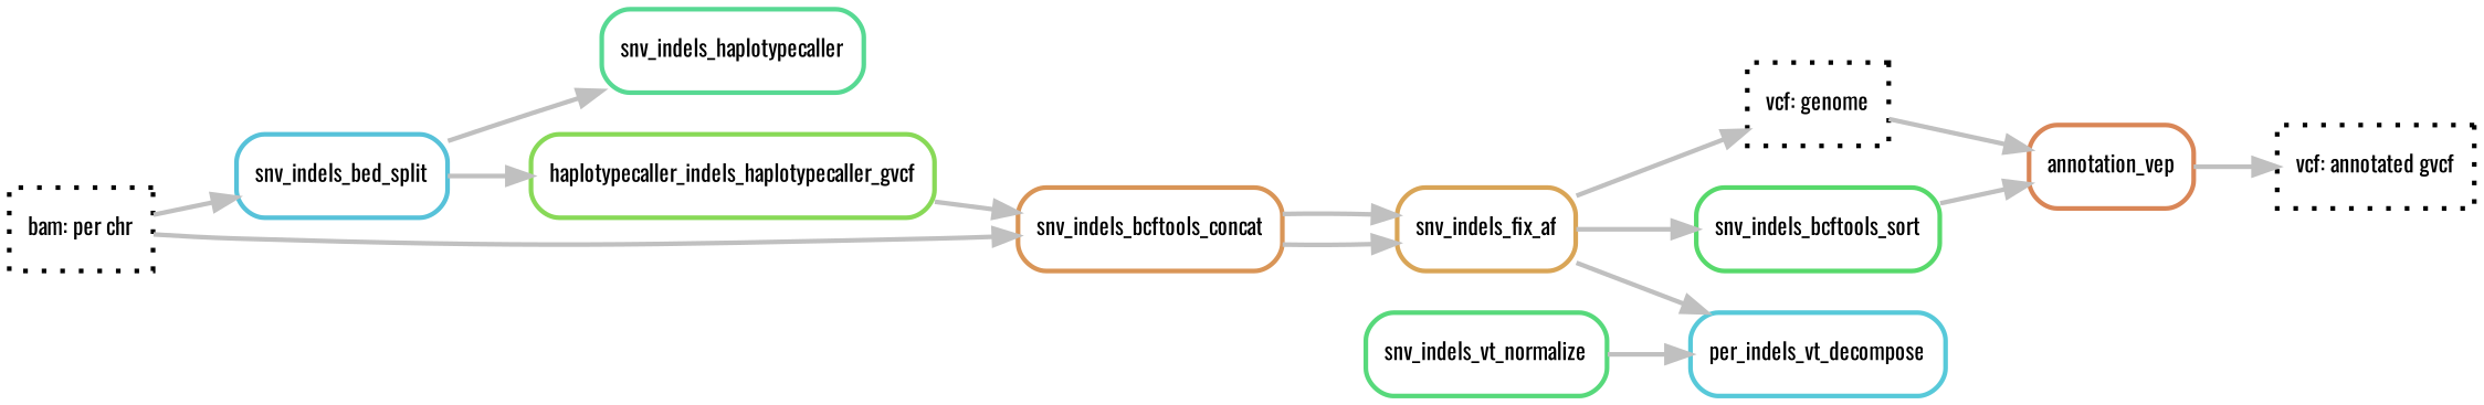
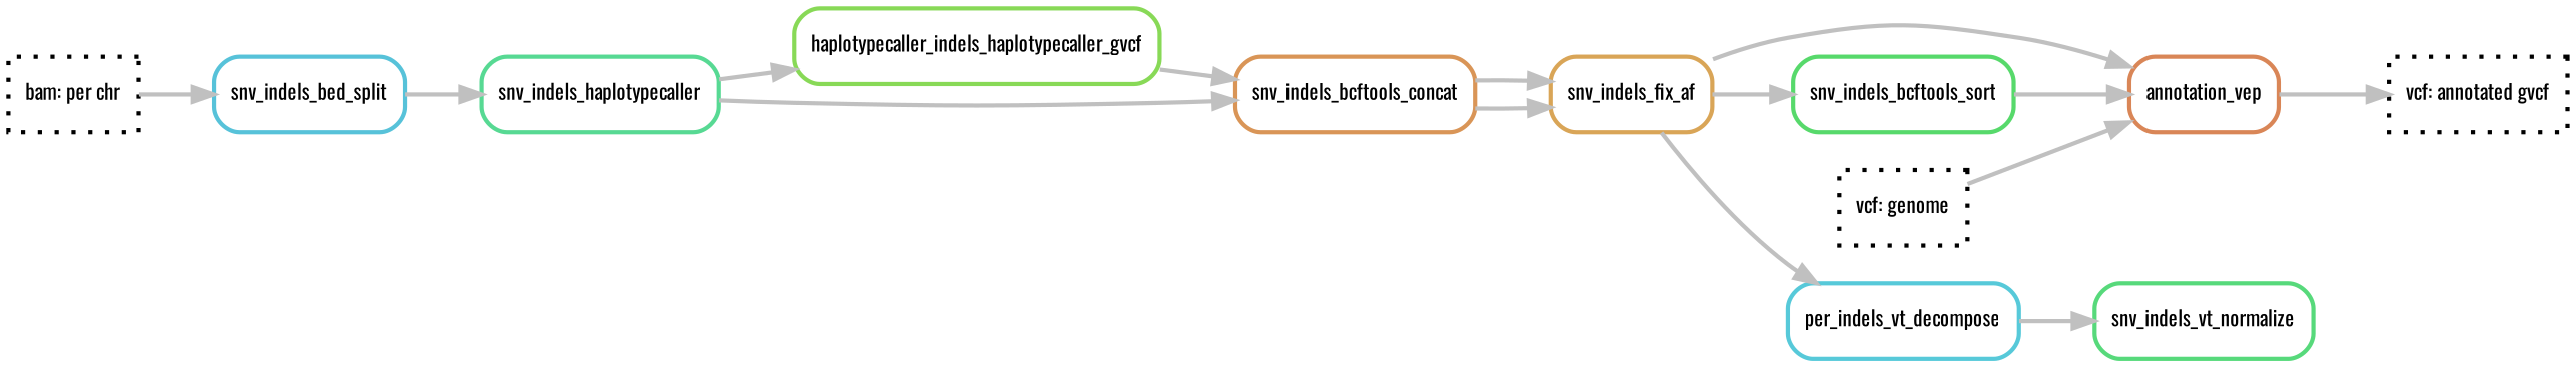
  digraph {
    bgcolor=white
    fontname=Oswald
    rankdir=LR
    node [color="0.0 0.0 0.0" fontname=Oswald fontsize=10 penwidth=2 shape=box style=rounded]
    edge [color=grey fontname=Oswald penwidth=2]
    n1 [label="bam: per chr" style=dotted]
    n2 [color="0.53 0.6 0.85" label=snv_indels_bed_split]
    n3 [color="0.41 0.6 0.85" label=snv_indels_haplotypecaller]
    n4 [color="0.27 0.6 0.85" label=haplotypecaller_indels_haplotypecaller_gvcf]
    n5 [label="vcf: annotated gvcf" style=dotted]
    n6 [label="vcf: genome" style=dotted]
    n7 [color="0.06 0.6 0.85" label=annotation_vep]
    n8 [color="0.36 0.6 0.85" label=snv_indels_bcftools_sort]
    n9 [color="0.38 0.6 0.85" label=snv_indels_vt_normalize]
    n10 [color="0.52 0.6 0.85" label=per_indels_vt_decompose]
    n11 [color="0.10 0.6 0.85" label=snv_indels_fix_af]
    n12 [color="0.08 0.6 0.85" label=snv_indels_bcftools_concat]
    n1 -> n2
    n2 -> n3
-   n2 -> n4
-   n1 -> n12
+   n3 -> n4
+   n3 -> n12
    n4 -> n12
    n6 -> n7
    n7 -> n5
    n8 -> n7
-   n9 -> n10
-   n11 -> n6
+   n10 -> n9
+   n11 -> n7
    n11 -> n8
    n11 -> n10
    n12 -> n11
    n12 -> n11
  }
